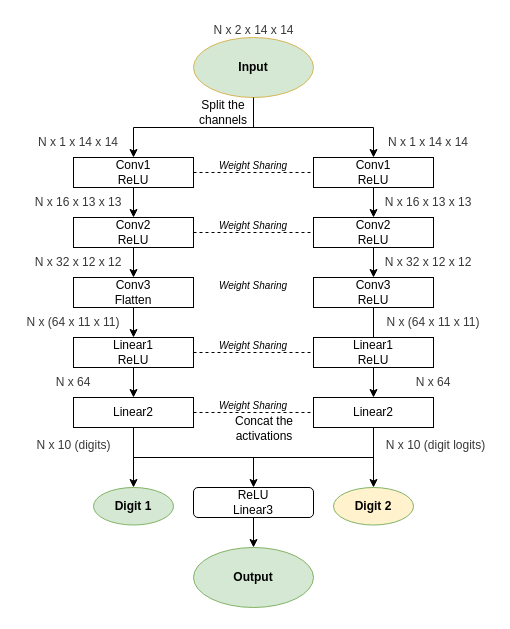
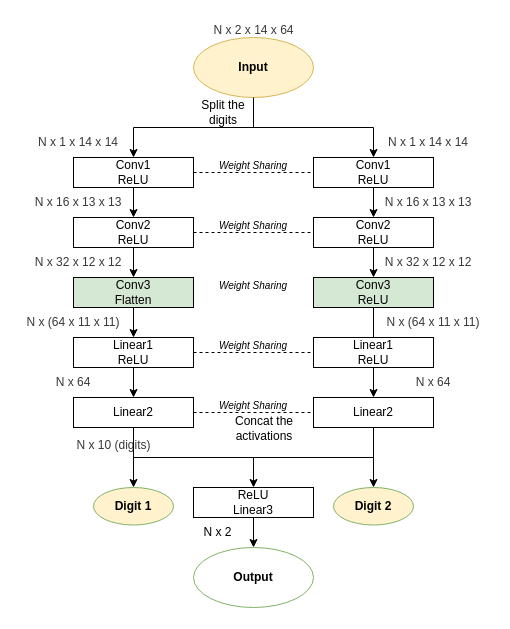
  <mxCell id="0" />
  <mxCell id="1" parent="0" />
  <mxCell id="2" value="" style="group" vertex="1" connectable="0" parent="1"><mxGeometry x="20.5" y="22" width="467.5" height="585" as="geometry" /></mxCell>
- <mxCell id="3" value="Input" style="ellipse;whiteSpace=wrap;html=1;direction=east;fillColor=#d5e8d4;strokeColor=#d6b656;fontStyle=1;" parent="2" vertex="1"><mxGeometry x="172.5" y="15" width="120" height="60" as="geometry" /></mxCell>
- <mxCell id="4" value="Split the channels" style="text;html=1;strokeColor=none;fillColor=none;align=center;verticalAlign=middle;whiteSpace=wrap;rounded=0;direction=east;" parent="2" vertex="1"><mxGeometry x="172.5" y="82.5" width="60" height="15" as="geometry" /></mxCell>
+ <mxCell id="3" value="Input" style="ellipse;whiteSpace=wrap;html=1;direction=east;fillColor=#fff2cc;strokeColor=#d6b656;fontStyle=1" parent="2" vertex="1"><mxGeometry x="172.5" y="15" width="120" height="60" as="geometry" /></mxCell>
+ <mxCell id="4" value="Split the digits" style="text;html=1;strokeColor=none;fillColor=none;align=center;verticalAlign=middle;whiteSpace=wrap;rounded=0;direction=east;" parent="2" vertex="1"><mxGeometry x="172.5" y="82.5" width="60" height="15" as="geometry" /></mxCell>
  <mxCell id="5" style="edgeStyle=orthogonalEdgeStyle;rounded=0;orthogonalLoop=1;jettySize=auto;html=1;exitX=0.5;exitY=1;exitDx=0;exitDy=0;entryX=0.5;entryY=1;entryDx=0;entryDy=0;" parent="2" source="6" edge="1"><mxGeometry relative="1" as="geometry"><mxPoint x="112.5" y="195" as="targetPoint" /></mxGeometry></mxCell>
  <mxCell id="6" value="Conv1&lt;br&gt;ReLU" style="rounded=0;whiteSpace=wrap;html=1;direction=east;" parent="2" vertex="1"><mxGeometry x="52.5" y="135.0" width="120" height="30" as="geometry" /></mxCell>
  <mxCell id="7" value="" style="endArrow=none;html=1;entryX=0.5;entryY=1;entryDx=0;entryDy=0;exitX=0.5;exitY=1;exitDx=0;exitDy=0;" parent="2" target="3" edge="1"><mxGeometry width="50" height="50" relative="1" as="geometry"><mxPoint x="232.5" y="105.0" as="sourcePoint" /><mxPoint x="312.5" y="195" as="targetPoint" /></mxGeometry></mxCell>
  <mxCell id="8" value="" style="endArrow=none;html=1;" parent="2" edge="1"><mxGeometry width="50" height="50" relative="1" as="geometry"><mxPoint x="112.5" y="105.0" as="sourcePoint" /><mxPoint x="352.5" y="105.0" as="targetPoint" /></mxGeometry></mxCell>
  <mxCell id="9" value="" style="endArrow=classic;html=1;" parent="2" edge="1"><mxGeometry width="50" height="50" relative="1" as="geometry"><mxPoint x="112.5" y="105.0" as="sourcePoint" /><mxPoint x="112.5" y="135.0" as="targetPoint" /></mxGeometry></mxCell>
  <mxCell id="10" value="N x 1 x 14 x 14" style="text;html=1;strokeColor=none;fillColor=none;align=center;verticalAlign=middle;whiteSpace=wrap;rounded=0;direction=east;fontColor=#383838;" parent="2" vertex="1"><mxGeometry x="12.5" y="112.5" width="90" height="15" as="geometry" /></mxCell>
  <mxCell id="11" value="N x 16 x 13 x 13" style="text;html=1;strokeColor=none;fillColor=none;align=center;verticalAlign=middle;whiteSpace=wrap;rounded=0;direction=east;fontColor=#383838;" parent="2" vertex="1"><mxGeometry x="12.5" y="172.5" width="90" height="15" as="geometry" /></mxCell>
  <mxCell id="12" style="edgeStyle=orthogonalEdgeStyle;rounded=0;orthogonalLoop=1;jettySize=auto;html=1;exitX=0.5;exitY=1;exitDx=0;exitDy=0;entryX=0.5;entryY=1;entryDx=0;entryDy=0;" parent="2" source="13" edge="1"><mxGeometry relative="1" as="geometry"><mxPoint x="112.5" y="255" as="targetPoint" /></mxGeometry></mxCell>
  <mxCell id="13" value="Conv2&lt;br&gt;ReLU" style="rounded=0;whiteSpace=wrap;html=1;direction=east;" parent="2" vertex="1"><mxGeometry x="52.5" y="195" width="120" height="30" as="geometry" /></mxCell>
  <mxCell id="14" style="edgeStyle=orthogonalEdgeStyle;rounded=0;orthogonalLoop=1;jettySize=auto;html=1;exitX=0.5;exitY=1;exitDx=0;exitDy=0;" parent="2" source="6" target="6" edge="1"><mxGeometry relative="1" as="geometry" /></mxCell>
  <mxCell id="15" style="edgeStyle=orthogonalEdgeStyle;rounded=0;orthogonalLoop=1;jettySize=auto;html=1;exitX=0.5;exitY=1;exitDx=0;exitDy=0;entryX=0.5;entryY=1;entryDx=0;entryDy=0;" parent="2" source="16" edge="1"><mxGeometry relative="1" as="geometry"><mxPoint x="112.5" y="315" as="targetPoint" /></mxGeometry></mxCell>
- <mxCell id="16" value="Conv3&lt;br&gt;Flatten" style="rounded=0;whiteSpace=wrap;html=1;direction=east;" parent="2" vertex="1"><mxGeometry x="52.5" y="255" width="120" height="30" as="geometry" /></mxCell>
+ <mxCell id="16" value="Conv3&lt;br&gt;Flatten" style="rounded=0;whiteSpace=wrap;html=1;direction=east;fillColor=#d5e8d4;" parent="2" vertex="1"><mxGeometry x="52.5" y="255" width="120" height="30" as="geometry" /></mxCell>
  <mxCell id="17" value="N x 32 x 12 x 12" style="text;html=1;strokeColor=none;fillColor=none;align=center;verticalAlign=middle;whiteSpace=wrap;rounded=0;direction=east;fontColor=#383838;" parent="2" vertex="1"><mxGeometry x="12.5" y="232.5" width="90" height="15" as="geometry" /></mxCell>
  <mxCell id="18" value="N x (64 x 11 x 11)" style="text;html=1;strokeColor=none;fillColor=none;align=center;verticalAlign=middle;whiteSpace=wrap;rounded=0;direction=east;fontColor=#383838;" parent="2" vertex="1"><mxGeometry x="2.5" y="292.5" width="100" height="15" as="geometry" /></mxCell>
  <mxCell id="19" style="edgeStyle=orthogonalEdgeStyle;rounded=0;orthogonalLoop=1;jettySize=auto;html=1;exitX=0.5;exitY=1;exitDx=0;exitDy=0;entryX=0.5;entryY=1;entryDx=0;entryDy=0;" parent="2" source="20" edge="1"><mxGeometry relative="1" as="geometry"><mxPoint x="352.5" y="195" as="targetPoint" /></mxGeometry></mxCell>
  <mxCell id="20" value="Conv1&lt;br&gt;ReLU" style="rounded=0;whiteSpace=wrap;html=1;direction=east;" parent="2" vertex="1"><mxGeometry x="292.5" y="135.0" width="120" height="30" as="geometry" /></mxCell>
  <mxCell id="21" value="" style="endArrow=classic;html=1;" parent="2" edge="1"><mxGeometry width="50" height="50" relative="1" as="geometry"><mxPoint x="352.5" y="105.0" as="sourcePoint" /><mxPoint x="352.5" y="135.0" as="targetPoint" /></mxGeometry></mxCell>
  <mxCell id="22" value="N x 1 x 14 x 14" style="text;html=1;strokeColor=none;fillColor=none;align=center;verticalAlign=middle;whiteSpace=wrap;rounded=0;direction=east;fontColor=#383838;" parent="2" vertex="1"><mxGeometry x="362.5" y="112.5" width="90" height="15" as="geometry" /></mxCell>
  <mxCell id="23" value="N x 16 x 13 x 13" style="text;html=1;strokeColor=none;fillColor=none;align=center;verticalAlign=middle;whiteSpace=wrap;rounded=0;direction=east;fontColor=#383838;" parent="2" vertex="1"><mxGeometry x="362.5" y="172.5" width="90" height="15" as="geometry" /></mxCell>
  <mxCell id="24" style="edgeStyle=orthogonalEdgeStyle;rounded=0;orthogonalLoop=1;jettySize=auto;html=1;exitX=0.5;exitY=1;exitDx=0;exitDy=0;entryX=0.5;entryY=1;entryDx=0;entryDy=0;" parent="2" source="25" edge="1"><mxGeometry relative="1" as="geometry"><mxPoint x="352.5" y="255" as="targetPoint" /></mxGeometry></mxCell>
  <mxCell id="25" value="Conv2&lt;br&gt;ReLU" style="rounded=0;whiteSpace=wrap;html=1;direction=east;" parent="2" vertex="1"><mxGeometry x="292.5" y="195" width="120" height="30" as="geometry" /></mxCell>
  <mxCell id="26" style="edgeStyle=orthogonalEdgeStyle;rounded=0;orthogonalLoop=1;jettySize=auto;html=1;exitX=0.5;exitY=1;exitDx=0;exitDy=0;" parent="2" source="20" target="20" edge="1"><mxGeometry relative="1" as="geometry" /></mxCell>
- <mxCell id="27" value="Conv3&lt;br&gt;ReLU" style="rounded=0;whiteSpace=wrap;html=1;direction=east;" parent="2" vertex="1"><mxGeometry x="292.5" y="255" width="120" height="30" as="geometry" /></mxCell>
+ <mxCell id="27" value="Conv3&lt;br&gt;ReLU" style="rounded=0;whiteSpace=wrap;html=1;direction=east;fillColor=#d5e8d4;" parent="2" vertex="1"><mxGeometry x="292.5" y="255" width="120" height="30" as="geometry" /></mxCell>
  <mxCell id="28" value="N x 32 x 12 x 12" style="text;html=1;strokeColor=none;fillColor=none;align=center;verticalAlign=middle;whiteSpace=wrap;rounded=0;direction=east;fontColor=#383838;" parent="2" vertex="1"><mxGeometry x="362.5" y="232.5" width="90" height="15" as="geometry" /></mxCell>
  <mxCell id="29" value="" style="endArrow=none;html=1;exitX=0.5;exitY=1;exitDx=0;exitDy=0;entryX=0.5;entryY=1;entryDx=0;entryDy=0;" parent="2" source="27" edge="1"><mxGeometry width="50" height="50" relative="1" as="geometry"><mxPoint x="502.5" y="232.5" as="sourcePoint" /><mxPoint x="352.5" y="315" as="targetPoint" /></mxGeometry></mxCell>
  <mxCell id="30" style="edgeStyle=orthogonalEdgeStyle;rounded=0;orthogonalLoop=1;jettySize=auto;html=1;exitX=0.5;exitY=1;exitDx=0;exitDy=0;entryX=0.5;entryY=1;entryDx=0;entryDy=0;" parent="2" source="31" edge="1"><mxGeometry relative="1" as="geometry"><mxPoint x="112.5" y="375" as="targetPoint" /></mxGeometry></mxCell>
  <mxCell id="31" value="Linear1&lt;br&gt;ReLU" style="rounded=0;whiteSpace=wrap;html=1;direction=east;" parent="2" vertex="1"><mxGeometry x="52.5" y="315" width="120" height="30" as="geometry" /></mxCell>
  <mxCell id="32" value="N x 64" style="text;html=1;strokeColor=none;fillColor=none;align=center;verticalAlign=middle;whiteSpace=wrap;rounded=0;direction=east;fontColor=#383838;" parent="2" vertex="1"><mxGeometry x="2.5" y="352.5" width="100" height="15" as="geometry" /></mxCell>
  <mxCell id="33" value="Linear2" style="rounded=0;whiteSpace=wrap;html=1;direction=east;" parent="2" vertex="1"><mxGeometry x="52.5" y="375" width="120" height="30" as="geometry" /></mxCell>
- <mxCell id="34" value="N x 10 (digits)" style="text;html=1;strokeColor=none;fillColor=none;align=center;verticalAlign=middle;whiteSpace=wrap;rounded=0;direction=east;fontColor=#383838;" parent="2" vertex="1"><mxGeometry y="415.875" width="105" height="15" as="geometry" /></mxCell>
+ <mxCell id="34" value="N x 10 (digits)" style="text;html=1;strokeColor=none;fillColor=none;align=center;verticalAlign=middle;whiteSpace=wrap;rounded=0;direction=east;fontColor=#383838;" parent="2" vertex="1"><mxGeometry x="40" y="415.875" width="105" height="15" as="geometry" /></mxCell>
  <mxCell id="35" value="" style="endArrow=none;html=1;exitX=0.5;exitY=1;exitDx=0;exitDy=0;entryX=0.5;entryY=1;entryDx=0;entryDy=0;" parent="2" source="33" edge="1"><mxGeometry width="50" height="50" relative="1" as="geometry"><mxPoint x="262.5" y="352.5" as="sourcePoint" /><mxPoint x="112.5" y="435" as="targetPoint" /></mxGeometry></mxCell>
  <mxCell id="36" value="N x (64 x 11 x 11)" style="text;html=1;strokeColor=none;fillColor=none;align=center;verticalAlign=middle;whiteSpace=wrap;rounded=0;direction=east;fontColor=#383838;" parent="2" vertex="1"><mxGeometry x="362.5" y="292.5" width="100" height="15" as="geometry" /></mxCell>
  <mxCell id="37" style="edgeStyle=orthogonalEdgeStyle;rounded=0;orthogonalLoop=1;jettySize=auto;html=1;exitX=0.5;exitY=1;exitDx=0;exitDy=0;entryX=0.5;entryY=1;entryDx=0;entryDy=0;" parent="2" source="38" edge="1"><mxGeometry relative="1" as="geometry"><mxPoint x="352.5" y="375" as="targetPoint" /></mxGeometry></mxCell>
  <mxCell id="38" value="Linear1&lt;br&gt;ReLU" style="rounded=0;whiteSpace=wrap;html=1;direction=east;" parent="2" vertex="1"><mxGeometry x="292.5" y="315" width="120" height="30" as="geometry" /></mxCell>
  <mxCell id="39" value="N x 64" style="text;html=1;strokeColor=none;fillColor=none;align=center;verticalAlign=middle;whiteSpace=wrap;rounded=0;direction=east;fontColor=#383838;" parent="2" vertex="1"><mxGeometry x="362.5" y="352.5" width="100" height="15" as="geometry" /></mxCell>
  <mxCell id="40" value="Linear2" style="rounded=0;whiteSpace=wrap;html=1;direction=east;" parent="2" vertex="1"><mxGeometry x="292.5" y="375" width="120" height="30" as="geometry" /></mxCell>
- <mxCell id="41" value="N x 10 (digit logits)" style="text;html=1;strokeColor=none;fillColor=none;align=center;verticalAlign=middle;whiteSpace=wrap;rounded=0;direction=east;fontColor=#383838;" parent="2" vertex="1"><mxGeometry x="362.5" y="415.875" width="105" height="15" as="geometry" /></mxCell>
  <mxCell id="42" value="" style="endArrow=none;html=1;exitX=0.5;exitY=1;exitDx=0;exitDy=0;entryX=0.5;entryY=1;entryDx=0;entryDy=0;" parent="2" source="40" edge="1"><mxGeometry width="50" height="50" relative="1" as="geometry"><mxPoint x="502.5" y="352.5" as="sourcePoint" /><mxPoint x="352.5" y="435" as="targetPoint" /></mxGeometry></mxCell>
  <mxCell id="43" value="" style="endArrow=none;html=1;" parent="2" edge="1"><mxGeometry width="50" height="50" relative="1" as="geometry"><mxPoint x="112.5" y="435" as="sourcePoint" /><mxPoint x="352.5" y="435" as="targetPoint" /></mxGeometry></mxCell>
  <mxCell id="44" value="" style="endArrow=classic;html=1;" parent="2" edge="1"><mxGeometry width="50" height="50" relative="1" as="geometry"><mxPoint x="232.5" y="435" as="sourcePoint" /><mxPoint x="232.5" y="465" as="targetPoint" /></mxGeometry></mxCell>
- <mxCell id="45" value="ReLU&lt;br&gt;Linear3" style="whiteSpace=wrap;html=1;direction=east;rounded=1;" parent="2" vertex="1"><mxGeometry x="172.5" y="465" width="120" height="30" as="geometry" /></mxCell>
+ <mxCell id="45" value="ReLU&lt;br&gt;Linear3" style="rounded=0;whiteSpace=wrap;html=1;direction=east;" parent="2" vertex="1"><mxGeometry x="172.5" y="465" width="120" height="30" as="geometry" /></mxCell>
  <mxCell id="46" value="Concat the activations" style="text;html=1;strokeColor=none;fillColor=none;align=center;verticalAlign=middle;whiteSpace=wrap;rounded=0;direction=east;" parent="2" vertex="1"><mxGeometry x="203.75" y="398.87" width="80" height="15" as="geometry" /></mxCell>
  <mxCell id="47" value="" style="endArrow=classic;html=1;exitX=0.5;exitY=1;exitDx=0;exitDy=0;entryX=0.5;entryY=1;entryDx=0;entryDy=0;" parent="2" source="45" edge="1"><mxGeometry width="50" height="50" relative="1" as="geometry"><mxPoint x="262.5" y="472.5" as="sourcePoint" /><mxPoint x="232.5" y="525" as="targetPoint" /></mxGeometry></mxCell>
- <mxCell id="49" value="Output" style="ellipse;whiteSpace=wrap;html=1;direction=east;fillColor=#d5e8d4;strokeColor=#82b366;fontStyle=1" parent="2" vertex="1"><mxGeometry x="172.5" y="525" width="120" height="60" as="geometry" /></mxCell>
- <mxCell id="50" value="&lt;span&gt;N x 2 x 14 x 14&lt;/span&gt;" style="text;html=1;align=center;verticalAlign=middle;resizable=0;points=[];autosize=1;direction=east;fontColor=#383838;" parent="2" vertex="1"><mxGeometry x="182.5" y="-2" width="100" height="20" as="geometry" /></mxCell>
+ <mxCell id="48" value="N x 2" style="text;html=1;strokeColor=none;fillColor=none;align=center;verticalAlign=middle;whiteSpace=wrap;rounded=0;direction=east;" parent="2" vertex="1"><mxGeometry x="160" y="502.5" width="72.5" height="15" as="geometry" /></mxCell>
+ <mxCell id="49" value="Output" style="ellipse;whiteSpace=wrap;html=1;direction=east;fillColor=#ffffff;strokeColor=#82b366;fontStyle=1;" parent="2" vertex="1"><mxGeometry x="172.5" y="525" width="120" height="60" as="geometry" /></mxCell>
+ <mxCell id="50" value="&lt;span&gt;N x 2 x 14 x 64&lt;/span&gt;" style="text;html=1;align=center;verticalAlign=middle;resizable=0;points=[];autosize=1;direction=east;fontColor=#383838;" parent="2" vertex="1"><mxGeometry x="182.5" y="-2" width="100" height="20" as="geometry" /></mxCell>
  <mxCell id="51" value="" style="endArrow=none;dashed=1;html=1;exitX=1;exitY=0.5;exitDx=0;exitDy=0;entryX=0;entryY=0.5;entryDx=0;entryDy=0;" edge="1" parent="2" source="31" target="38"><mxGeometry width="50" height="50" relative="1" as="geometry"><mxPoint x="262.5" y="337.5" as="sourcePoint" /><mxPoint x="312.5" y="300" as="targetPoint" /></mxGeometry></mxCell>
  <mxCell id="52" value="" style="endArrow=none;dashed=1;html=1;exitX=1;exitY=0.5;exitDx=0;exitDy=0;entryX=0;entryY=0.5;entryDx=0;entryDy=0;" edge="1" parent="2" source="13" target="25"><mxGeometry width="50" height="50" relative="1" as="geometry"><mxPoint x="262.5" y="210.0" as="sourcePoint" /><mxPoint x="312.5" y="172.5" as="targetPoint" /></mxGeometry></mxCell>
  <mxCell id="53" value="" style="endArrow=none;dashed=1;html=1;exitX=1;exitY=0.5;exitDx=0;exitDy=0;entryX=0;entryY=0.5;entryDx=0;entryDy=0;" edge="1" parent="2" source="6" target="20"><mxGeometry width="50" height="50" relative="1" as="geometry"><mxPoint x="262.5" y="210.0" as="sourcePoint" /><mxPoint x="312.5" y="172.5" as="targetPoint" /></mxGeometry></mxCell>
  <mxCell id="54" value="" style="endArrow=none;dashed=1;html=1;exitX=1;exitY=0.5;exitDx=0;exitDy=0;entryX=0;entryY=0.5;entryDx=0;entryDy=0;" edge="1" parent="2" source="33" target="40"><mxGeometry width="50" height="50" relative="1" as="geometry"><mxPoint x="262.5" y="337.5" as="sourcePoint" /><mxPoint x="312.5" y="300" as="targetPoint" /></mxGeometry></mxCell>
  <mxCell id="55" value="Weight Sharing" style="text;html=1;align=center;verticalAlign=middle;whiteSpace=wrap;rounded=0;fontStyle=2;fontSize=10;direction=east;" vertex="1" parent="2"><mxGeometry x="187.5" y="135.0" width="90" height="15" as="geometry" /></mxCell>
  <mxCell id="56" value="Weight Sharing" style="text;html=1;align=center;verticalAlign=middle;whiteSpace=wrap;rounded=0;fontStyle=2;fontSize=10;direction=east;" vertex="1" parent="2"><mxGeometry x="187.5" y="195" width="90" height="15" as="geometry" /></mxCell>
  <mxCell id="57" value="Weight Sharing" style="text;html=1;align=center;verticalAlign=middle;whiteSpace=wrap;rounded=0;fontStyle=2;fontSize=10;direction=east;" vertex="1" parent="2"><mxGeometry x="187.5" y="255" width="90" height="15" as="geometry" /></mxCell>
  <mxCell id="58" value="Weight Sharing" style="text;html=1;align=center;verticalAlign=middle;whiteSpace=wrap;rounded=0;fontStyle=2;fontSize=10;direction=east;" vertex="1" parent="2"><mxGeometry x="187.5" y="315" width="90" height="15" as="geometry" /></mxCell>
  <mxCell id="59" value="Weight Sharing" style="text;html=1;align=center;verticalAlign=middle;whiteSpace=wrap;rounded=0;fontStyle=2;fontSize=10;direction=east;" vertex="1" parent="2"><mxGeometry x="187.5" y="375" width="90" height="15" as="geometry" /></mxCell>
  <mxCell id="60" value="" style="endArrow=classic;html=1;fontSize=10;exitX=0.5;exitY=1;exitDx=0;exitDy=0;entryX=0.5;entryY=1;entryDx=0;entryDy=0;" edge="1" parent="2" source="33"><mxGeometry width="50" height="50" relative="1" as="geometry"><mxPoint x="262.5" y="510" as="sourcePoint" /><mxPoint x="112.5" y="465" as="targetPoint" /></mxGeometry></mxCell>
- <mxCell id="61" value="Digit 1" style="ellipse;whiteSpace=wrap;html=1;direction=east;fillColor=#d5e8d4;strokeColor=#82b366;fontStyle=1" vertex="1" parent="2"><mxGeometry x="72.5" y="465" width="80" height="37.5" as="geometry" /></mxCell>
+ <mxCell id="61" value="Digit 1" style="ellipse;whiteSpace=wrap;html=1;direction=east;fillColor=#fff2cc;strokeColor=#82b366;fontStyle=1;" vertex="1" parent="2"><mxGeometry x="72.5" y="465" width="80" height="37.5" as="geometry" /></mxCell>
  <mxCell id="62" value="" style="endArrow=classic;html=1;fontSize=10;exitX=0.5;exitY=1;exitDx=0;exitDy=0;entryX=0.5;entryY=1;entryDx=0;entryDy=0;" edge="1" parent="2" source="40"><mxGeometry width="50" height="50" relative="1" as="geometry"><mxPoint x="262.5" y="510" as="sourcePoint" /><mxPoint x="352.5" y="465" as="targetPoint" /></mxGeometry></mxCell>
  <mxCell id="63" value="Digit 2" style="ellipse;whiteSpace=wrap;html=1;direction=east;fillColor=#fff2cc;strokeColor=#82b366;fontStyle=1;" vertex="1" parent="2"><mxGeometry x="312.5" y="465" width="80" height="37.5" as="geometry" /></mxCell>
